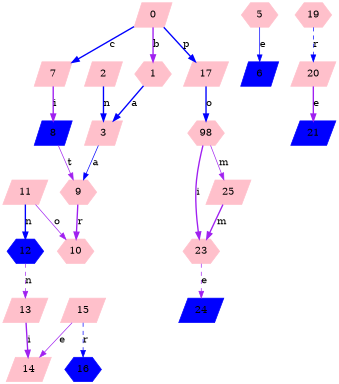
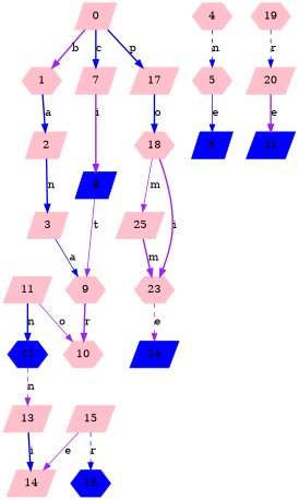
  digraph {
    node [color=pink shape=parallelogram style=filled]
    edge [color=blue style=bold]
    1 [shape=hexagon]
    0
    7
    17
    2
    8 [color=blue]
-   18 [shape=hexagon label=98]
+   18 [shape=hexagon]
    3
    9 [shape=hexagon]
+   4 [shape=hexagon]
    5 [shape=hexagon]
    6 [color=blue]
    10 [shape=hexagon]
    11
    12 [color=blue shape=hexagon]
    13
    14
    15
    16 [color=blue shape=hexagon]
    n20 [label=25]
    23 [shape=hexagon]
    19 [shape=hexagon]
    20
    21 [color=blue]
    24 [color=blue]
-   1 -> 3 [label=a]
+   1 -> 2 [label=a]
    0 -> 1 [color=purple label=b]
    0 -> 7 [label=c]
    0 -> 17 [label=p]
    7 -> 8 [color=purple label=i]
    17 -> 18 [label=o]
    2 -> 3 [label=n]
    8 -> 9 [color=purple label=t style=solid]
    18 -> n20 [color=purple label=m style=solid]
    18 -> 23 [color=purple label=i]
    3 -> 9 [label=a style=solid]
    9 -> 10 [color=purple label=r]
+   4 -> 5 [label=n style=dashed]
    5 -> 6 [label=e style=solid]
    11 -> 10 [color=purple label=o style=solid]
    11 -> 12 [label=n]
    12 -> 13 [color=purple label=n style=dashed]
-   13 -> 14 [color=purple label=i]
+   13 -> 14 [label=i]
    15 -> 14 [color=purple label=e style=solid]
    15 -> 16 [label=r style=dashed]
    n20 -> 23 [color=purple label=m]
    23 -> 24 [color=purple label=e style=dashed]
    19 -> 20 [label=r style=dashed]
    20 -> 21 [color=purple label=e]
  }
